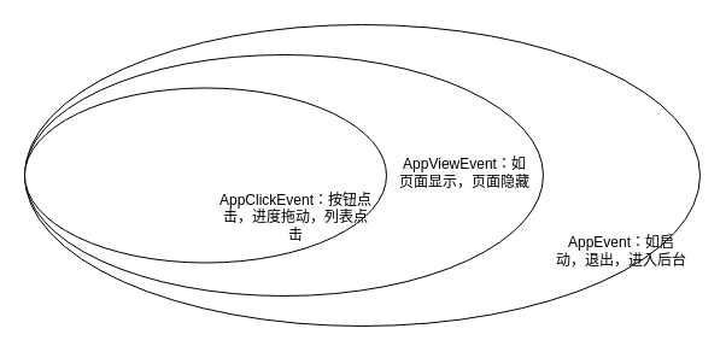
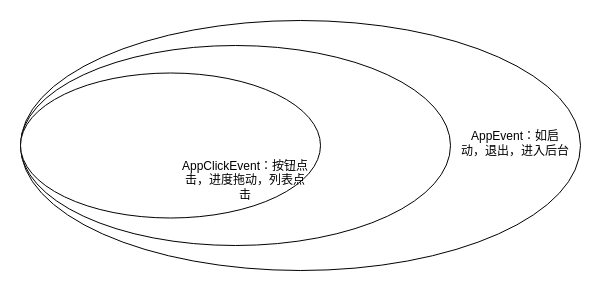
  <mxCell id="0" />
  <mxCell id="1" parent="0" />
  <mxCell id="2" value="" style="ellipse;whiteSpace=wrap;html=1;" vertex="1" parent="1"><mxGeometry x="20" y="20" width="560" height="250" as="geometry" /></mxCell>
  <mxCell id="3" value="" style="ellipse;whiteSpace=wrap;html=1;" vertex="1" parent="1"><mxGeometry x="20" y="45" width="430" height="200" as="geometry" /></mxCell>
  <mxCell id="4" value="" style="ellipse;whiteSpace=wrap;html=1;" vertex="1" parent="1"><mxGeometry x="20" y="72.5" width="300" height="145" as="geometry" /></mxCell>
- <mxCell id="5" value="AppEvent：如启动，退出，进入后台" style="text;html=1;strokeColor=none;fillColor=none;align=center;verticalAlign=middle;whiteSpace=wrap;rounded=0;" vertex="1" parent="1"><mxGeometry x="460" y="185" width="110" height="45" as="geometry" /></mxCell>
- <mxCell id="6" value="AppViewEvent：如页面显示，页面隐藏" style="text;html=1;strokeColor=none;fillColor=none;align=center;verticalAlign=middle;whiteSpace=wrap;rounded=0;" vertex="1" parent="1"><mxGeometry x="330" y="120" width="110" height="45" as="geometry" /></mxCell>
+ <mxCell id="5" value="AppEvent：如启动，退出，进入后台" style="text;html=1;strokeColor=none;fillColor=none;align=center;verticalAlign=middle;whiteSpace=wrap;rounded=0;" vertex="1" parent="1"><mxGeometry x="460" y="120" width="110" height="45" as="geometry" /></mxCell>
  <mxCell id="7" value="AppClickEvent：按钮点击，进度拖动，列表点击" style="text;html=1;strokeColor=none;fillColor=none;align=center;verticalAlign=middle;whiteSpace=wrap;rounded=0;" vertex="1" parent="1"><mxGeometry x="180" y="160" width="130" height="40" as="geometry" /></mxCell>
